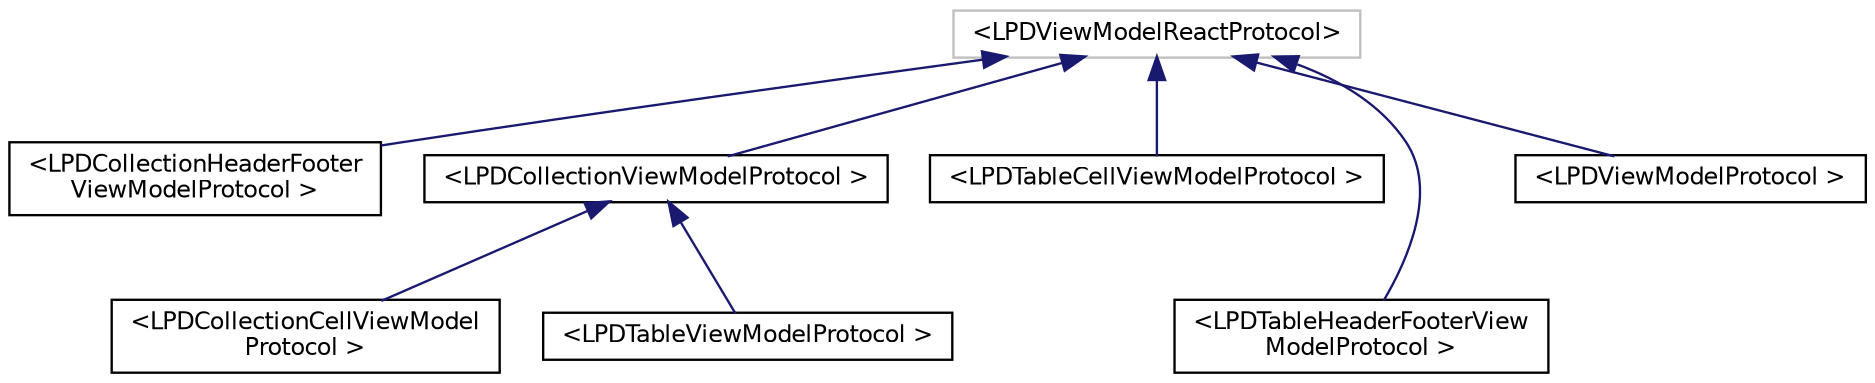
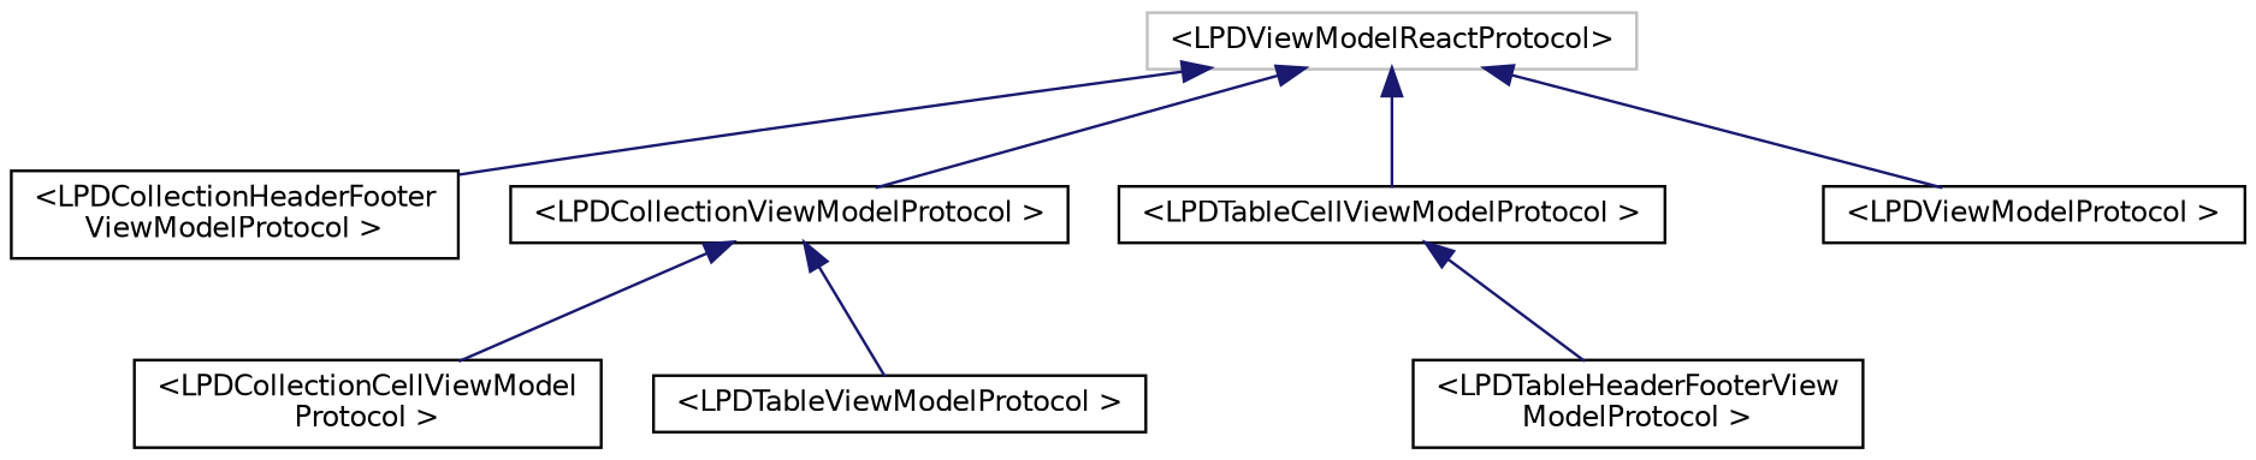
  digraph {
    rankdir=TB
    node [color=black fillcolor=white fontname=Helvetica fontsize=10 shape=record style=filled]
    edge [color=midnightblue dir=back fontname=Helvetica fontsize=10 labelfontname=Helvetica labelfontsize=10 style=solid]
    n1 [color=grey75 height=0.2 label="\<LPDViewModelReactProtocol\>" width=0.4]
    n2 [height=0.2 label="\<LPDCollectionHeaderFooter\lViewModelProtocol \>" width=0.4]
    n3 [height=0.2 label="\<LPDCollectionViewModelProtocol \>" width=0.4]
    n4 [height=0.2 label="\<LPDTableCellViewModelProtocol \>" width=0.4]
    n5 [height=0.2 label="\<LPDTableHeaderFooterView\lModelProtocol \>" width=0.4]
    n6 [height=0.2 label="\<LPDViewModelProtocol \>" width=0.4]
    n7 [height=0.2 label="\<LPDCollectionCellViewModel\lProtocol \>" width=0.4]
    n8 [height=0.2 label="\<LPDTableViewModelProtocol \>" width=0.4]
    n1 -> n2
    n1 -> n3
    n1 -> n4
-   n1 -> n5
+   n4 -> n5
    n1 -> n6
    n3 -> n7
    n3 -> n8
  }
